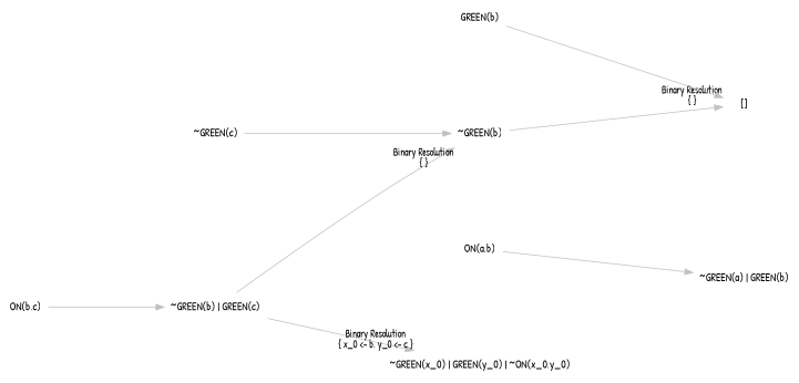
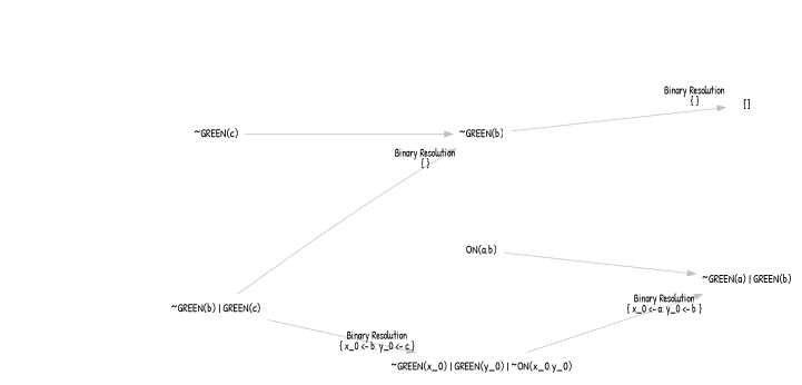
  digraph {
    fontname="Patrick Hand"
    nodesep=1.5
    rankdir=LR
    ranksep=2
    node [fontname="Patrick Hand" shape=plaintext]
    edge [color=gray fontname="Patrick Hand"]
    "~GREEN(b)"
    "[]"
    "~GREEN(b) | GREEN(c)"
    "~GREEN(x_0) | GREEN(y_0) | ~ON(x_0,y_0)"
    "~GREEN(a) | GREEN(b)"
-   "ON(b,c)"
    "~GREEN(c)"
-   "GREEN(b)"
    "ON(a,b)"
    "~GREEN(b)" -> "[]" [headlabel="Binary Resolution\n{ }" labeldistance=6 labelfontcolor=black labelfontsize=12]
    "~GREEN(b) | GREEN(c)" -> "~GREEN(b)" [headlabel="Binary Resolution\n{ }" labeldistance=6 labelfontcolor=black labelfontsize=12]
    "~GREEN(b) | GREEN(c)" -> "~GREEN(x_0) | GREEN(y_0) | ~ON(x_0,y_0)" [headlabel="Binary Resolution\n{ x_0 <- b, y_0 <- c }" labeldistance=6 labelfontcolor=black labelfontsize=12]
-   "ON(b,c)" -> "~GREEN(b) | GREEN(c)"
+   "~GREEN(x_0) | GREEN(y_0) | ~ON(x_0,y_0)" -> "~GREEN(a) | GREEN(b)" [headlabel="Binary Resolution\n{ x_0 <- a, y_0 <- b }" labeldistance=6 labelfontcolor=black labelfontsize=12]
    "~GREEN(c)" -> "~GREEN(b)"
-   "GREEN(b)" -> "[]"
    "ON(a,b)" -> "~GREEN(a) | GREEN(b)"
  }
